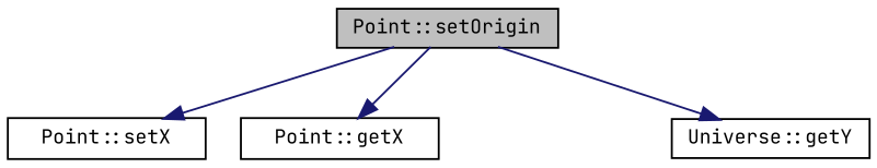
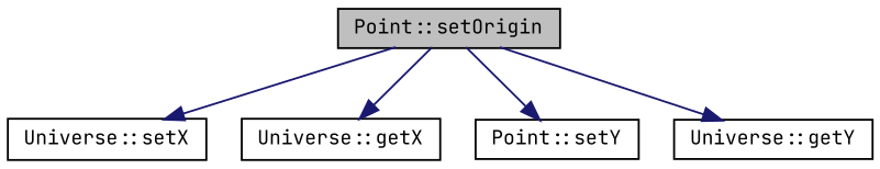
  digraph {
    fontname="JetBrains Mono"
    rankdir=TB
    node [color=black fillcolor=white fontname="JetBrains Mono" fontsize=10 shape=record style=filled]
    edge [color=midnightblue fontname="JetBrains Mono" fontsize=10 labelfontname=Helvetica labelfontsize=10 style=solid]
    n1 [fillcolor=grey75 fontcolor=black height=0.2 label="Point::setOrigin" width=0.4]
-   n2 [height=0.2 label="Point::setX" width=0.4]
-   n3 [height=0.2 label="Point::getX" width=0.4]
+   n2 [height=0.2 label="Universe::setX" width=0.4]
+   n3 [height=0.2 label="Universe::getX" width=0.4]
+   n4 [height=0.2 label="Point::setY" width=0.4]
    n5 [height=0.2 label="Universe::getY" width=0.4]
    n1 -> n2
    n1 -> n3
+   n1 -> n4
    n1 -> n5
  }
